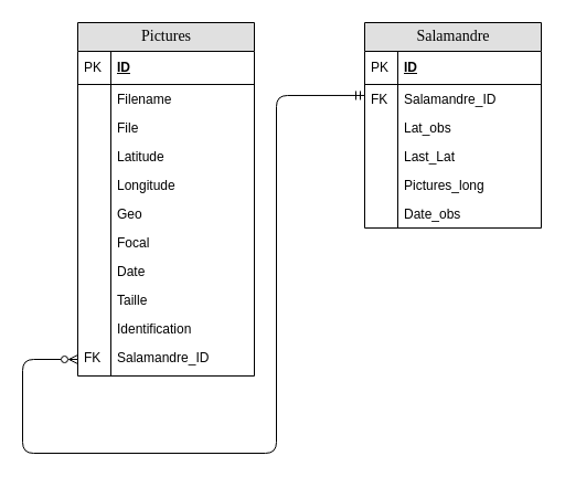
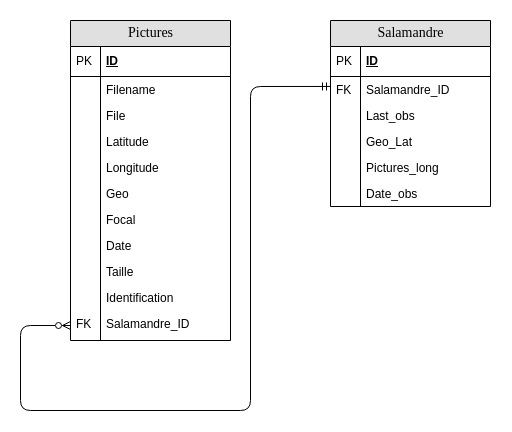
  <mxCell id="0" />
  <mxCell id="1" parent="0" />
  <mxCell id="2" value="Salamandre" style="swimlane;html=1;fontStyle=0;childLayout=stackLayout;horizontal=1;startSize=26;fillColor=#e0e0e0;horizontalStack=0;resizeParent=1;resizeLast=0;collapsible=1;marginBottom=0;swimlaneFillColor=#ffffff;align=center;rounded=0;shadow=0;comic=0;labelBackgroundColor=none;strokeWidth=1;fontFamily=Verdana;fontSize=14;swimlaneLine=1;" parent="1" vertex="1"><mxGeometry x="330" y="20" width="160" height="186" as="geometry" /></mxCell>
  <mxCell id="3" value="ID" style="shape=partialRectangle;top=0;left=0;right=0;bottom=1;html=1;align=left;verticalAlign=middle;fillColor=none;spacingLeft=34;spacingRight=4;whiteSpace=wrap;overflow=hidden;rotatable=0;points=[[0,0.5],[1,0.5]];portConstraint=eastwest;dropTarget=0;fontStyle=5;" parent="2" vertex="1"><mxGeometry y="26" width="160" height="30" as="geometry" /></mxCell>
  <mxCell id="4" value="PK" style="shape=partialRectangle;top=0;left=0;bottom=0;html=1;fillColor=none;align=left;verticalAlign=middle;spacingLeft=4;spacingRight=4;whiteSpace=wrap;overflow=hidden;rotatable=0;points=[];portConstraint=eastwest;part=1;" parent="3" vertex="1" connectable="0"><mxGeometry width="30" height="30" as="geometry" /></mxCell>
  <mxCell id="5" value="Salamandre_ID" style="shape=partialRectangle;top=0;left=0;right=0;bottom=0;html=1;align=left;verticalAlign=top;fillColor=none;spacingLeft=34;spacingRight=4;whiteSpace=wrap;overflow=hidden;rotatable=0;points=[[0,0.5],[1,0.5]];portConstraint=eastwest;dropTarget=0;" parent="2" vertex="1"><mxGeometry y="56" width="160" height="26" as="geometry" /></mxCell>
  <mxCell id="6" value="FK" style="shape=partialRectangle;top=0;left=0;bottom=0;html=1;fillColor=none;align=left;verticalAlign=top;spacingLeft=4;spacingRight=4;whiteSpace=wrap;overflow=hidden;rotatable=0;points=[];portConstraint=eastwest;part=1;" parent="5" vertex="1" connectable="0"><mxGeometry width="30" height="26" as="geometry" /></mxCell>
- <mxCell id="7" value="Lat_obs" style="shape=partialRectangle;top=0;left=0;right=0;bottom=0;html=1;align=left;verticalAlign=top;fillColor=none;spacingLeft=34;spacingRight=4;whiteSpace=wrap;overflow=hidden;rotatable=0;points=[[0,0.5],[1,0.5]];portConstraint=eastwest;dropTarget=0;" parent="2" vertex="1"><mxGeometry y="82" width="160" height="26" as="geometry" /></mxCell>
+ <mxCell id="7" value="Last_obs" style="shape=partialRectangle;top=0;left=0;right=0;bottom=0;html=1;align=left;verticalAlign=top;fillColor=none;spacingLeft=34;spacingRight=4;whiteSpace=wrap;overflow=hidden;rotatable=0;points=[[0,0.5],[1,0.5]];portConstraint=eastwest;dropTarget=0;" parent="2" vertex="1"><mxGeometry y="82" width="160" height="26" as="geometry" /></mxCell>
  <mxCell id="8" value="" style="shape=partialRectangle;top=0;left=0;bottom=0;html=1;fillColor=none;align=left;verticalAlign=top;spacingLeft=4;spacingRight=4;whiteSpace=wrap;overflow=hidden;rotatable=0;points=[];portConstraint=eastwest;part=1;" parent="7" vertex="1" connectable="0"><mxGeometry width="30" height="26" as="geometry" /></mxCell>
- <mxCell id="9" value="Last_Lat" style="shape=partialRectangle;top=0;left=0;right=0;bottom=0;html=1;align=left;verticalAlign=top;fillColor=none;spacingLeft=34;spacingRight=4;whiteSpace=wrap;overflow=hidden;rotatable=0;points=[[0,0.5],[1,0.5]];portConstraint=eastwest;dropTarget=0;" parent="2" vertex="1"><mxGeometry y="108" width="160" height="26" as="geometry" /></mxCell>
+ <mxCell id="9" value="Geo_Lat" style="shape=partialRectangle;top=0;left=0;right=0;bottom=0;html=1;align=left;verticalAlign=top;fillColor=none;spacingLeft=34;spacingRight=4;whiteSpace=wrap;overflow=hidden;rotatable=0;points=[[0,0.5],[1,0.5]];portConstraint=eastwest;dropTarget=0;" parent="2" vertex="1"><mxGeometry y="108" width="160" height="26" as="geometry" /></mxCell>
  <mxCell id="10" value="" style="shape=partialRectangle;top=0;left=0;bottom=0;html=1;fillColor=none;align=left;verticalAlign=top;spacingLeft=4;spacingRight=4;whiteSpace=wrap;overflow=hidden;rotatable=0;points=[];portConstraint=eastwest;part=1;" parent="9" vertex="1" connectable="0"><mxGeometry width="30" height="26" as="geometry" /></mxCell>
  <mxCell id="11" value="Pictures_long" style="shape=partialRectangle;top=0;left=0;right=0;bottom=0;html=1;align=left;verticalAlign=top;fillColor=none;spacingLeft=34;spacingRight=4;whiteSpace=wrap;overflow=hidden;rotatable=0;points=[[0,0.5],[1,0.5]];portConstraint=eastwest;dropTarget=0;" vertex="1" parent="2"><mxGeometry y="134" width="160" height="26" as="geometry" /></mxCell>
  <mxCell id="12" value="" style="shape=partialRectangle;top=0;left=0;bottom=0;html=1;fillColor=none;align=left;verticalAlign=top;spacingLeft=4;spacingRight=4;whiteSpace=wrap;overflow=hidden;rotatable=0;points=[];portConstraint=eastwest;part=1;" vertex="1" connectable="0" parent="11"><mxGeometry width="30" height="26" as="geometry" /></mxCell>
  <mxCell id="13" value="Date_obs" style="shape=partialRectangle;top=0;left=0;right=0;bottom=0;html=1;align=left;verticalAlign=top;fillColor=none;spacingLeft=34;spacingRight=4;whiteSpace=wrap;overflow=hidden;rotatable=0;points=[[0,0.5],[1,0.5]];portConstraint=eastwest;dropTarget=0;" vertex="1" parent="2"><mxGeometry y="160" width="160" height="26" as="geometry" /></mxCell>
  <mxCell id="14" value="" style="shape=partialRectangle;top=0;left=0;bottom=0;html=1;fillColor=none;align=left;verticalAlign=top;spacingLeft=4;spacingRight=4;whiteSpace=wrap;overflow=hidden;rotatable=0;points=[];portConstraint=eastwest;part=1;" vertex="1" connectable="0" parent="13"><mxGeometry width="30" height="26" as="geometry" /></mxCell>
  <mxCell id="15" value="" style="edgeStyle=orthogonalEdgeStyle;html=1;endArrow=ERzeroToMany;startArrow=ERmandOne;labelBackgroundColor=none;fontFamily=Verdana;fontSize=14;entryX=0;entryY=0.5;exitX=0;exitY=0.383;exitPerimeter=0;entryDx=0;entryDy=0;startFill=0;endFill=0;" parent="1" source="5" target="37" edge="1"><mxGeometry width="100" height="100" relative="1" as="geometry"><mxPoint x="340" y="100" as="sourcePoint" /><mxPoint x="230" y="61" as="targetPoint" /><Array as="points"><mxPoint x="250" y="86" /><mxPoint x="250" y="410" /><mxPoint x="20" y="410" /><mxPoint x="20" y="325" /></Array></mxGeometry></mxCell>
  <mxCell id="16" value="Pictures" style="swimlane;html=1;fontStyle=0;childLayout=stackLayout;horizontal=1;startSize=26;fillColor=#e0e0e0;horizontalStack=0;resizeParent=1;resizeLast=0;collapsible=1;marginBottom=0;swimlaneFillColor=#ffffff;align=center;rounded=0;shadow=0;comic=0;labelBackgroundColor=none;strokeWidth=1;fontFamily=Verdana;fontSize=14;swimlaneLine=1;" vertex="1" parent="1"><mxGeometry x="70" y="20" width="160" height="320" as="geometry" /></mxCell>
  <mxCell id="17" value="ID" style="shape=partialRectangle;top=0;left=0;right=0;bottom=1;html=1;align=left;verticalAlign=middle;fillColor=none;spacingLeft=34;spacingRight=4;whiteSpace=wrap;overflow=hidden;rotatable=0;points=[[0,0.5],[1,0.5]];portConstraint=eastwest;dropTarget=0;fontStyle=5;" vertex="1" parent="16"><mxGeometry y="26" width="160" height="30" as="geometry" /></mxCell>
  <mxCell id="18" value="PK" style="shape=partialRectangle;top=0;left=0;bottom=0;html=1;fillColor=none;align=left;verticalAlign=middle;spacingLeft=4;spacingRight=4;whiteSpace=wrap;overflow=hidden;rotatable=0;points=[];portConstraint=eastwest;part=1;" vertex="1" connectable="0" parent="17"><mxGeometry width="30" height="30" as="geometry" /></mxCell>
  <mxCell id="19" value="Filename" style="shape=partialRectangle;top=0;left=0;right=0;bottom=0;html=1;align=left;verticalAlign=top;fillColor=none;spacingLeft=34;spacingRight=4;whiteSpace=wrap;overflow=hidden;rotatable=0;points=[[0,0.5],[1,0.5]];portConstraint=eastwest;dropTarget=0;" vertex="1" parent="16"><mxGeometry y="56" width="160" height="26" as="geometry" /></mxCell>
  <mxCell id="20" value="" style="shape=partialRectangle;top=0;left=0;bottom=0;html=1;fillColor=none;align=left;verticalAlign=top;spacingLeft=4;spacingRight=4;whiteSpace=wrap;overflow=hidden;rotatable=0;points=[];portConstraint=eastwest;part=1;" vertex="1" connectable="0" parent="19"><mxGeometry width="30" height="26" as="geometry" /></mxCell>
  <mxCell id="21" value="File" style="shape=partialRectangle;top=0;left=0;right=0;bottom=0;html=1;align=left;verticalAlign=top;fillColor=none;spacingLeft=34;spacingRight=4;whiteSpace=wrap;overflow=hidden;rotatable=0;points=[[0,0.5],[1,0.5]];portConstraint=eastwest;dropTarget=0;" vertex="1" parent="16"><mxGeometry y="82" width="160" height="26" as="geometry" /></mxCell>
  <mxCell id="22" value="" style="shape=partialRectangle;top=0;left=0;bottom=0;html=1;fillColor=none;align=left;verticalAlign=top;spacingLeft=4;spacingRight=4;whiteSpace=wrap;overflow=hidden;rotatable=0;points=[];portConstraint=eastwest;part=1;" vertex="1" connectable="0" parent="21"><mxGeometry width="30" height="26" as="geometry" /></mxCell>
  <mxCell id="23" value="Latitude" style="shape=partialRectangle;top=0;left=0;right=0;bottom=0;html=1;align=left;verticalAlign=top;fillColor=none;spacingLeft=34;spacingRight=4;whiteSpace=wrap;overflow=hidden;rotatable=0;points=[[0,0.5],[1,0.5]];portConstraint=eastwest;dropTarget=0;" vertex="1" parent="16"><mxGeometry y="108" width="160" height="26" as="geometry" /></mxCell>
  <mxCell id="24" value="" style="shape=partialRectangle;top=0;left=0;bottom=0;html=1;fillColor=none;align=left;verticalAlign=top;spacingLeft=4;spacingRight=4;whiteSpace=wrap;overflow=hidden;rotatable=0;points=[];portConstraint=eastwest;part=1;" vertex="1" connectable="0" parent="23"><mxGeometry width="30" height="26" as="geometry" /></mxCell>
  <mxCell id="25" value="Longitude" style="shape=partialRectangle;top=0;left=0;right=0;bottom=0;html=1;align=left;verticalAlign=top;fillColor=none;spacingLeft=34;spacingRight=4;whiteSpace=wrap;overflow=hidden;rotatable=0;points=[[0,0.5],[1,0.5]];portConstraint=eastwest;dropTarget=0;" vertex="1" parent="16"><mxGeometry y="134" width="160" height="26" as="geometry" /></mxCell>
  <mxCell id="26" value="" style="shape=partialRectangle;top=0;left=0;bottom=0;html=1;fillColor=none;align=left;verticalAlign=top;spacingLeft=4;spacingRight=4;whiteSpace=wrap;overflow=hidden;rotatable=0;points=[];portConstraint=eastwest;part=1;" vertex="1" connectable="0" parent="25"><mxGeometry width="30" height="26" as="geometry" /></mxCell>
  <mxCell id="27" value="Geo" style="shape=partialRectangle;top=0;left=0;right=0;bottom=0;html=1;align=left;verticalAlign=top;fillColor=none;spacingLeft=34;spacingRight=4;whiteSpace=wrap;overflow=hidden;rotatable=0;points=[[0,0.5],[1,0.5]];portConstraint=eastwest;dropTarget=0;" vertex="1" parent="16"><mxGeometry y="160" width="160" height="26" as="geometry" /></mxCell>
  <mxCell id="28" value="" style="shape=partialRectangle;top=0;left=0;bottom=0;html=1;fillColor=none;align=left;verticalAlign=top;spacingLeft=4;spacingRight=4;whiteSpace=wrap;overflow=hidden;rotatable=0;points=[];portConstraint=eastwest;part=1;" vertex="1" connectable="0" parent="27"><mxGeometry width="30" height="26" as="geometry" /></mxCell>
  <mxCell id="29" value="Focal" style="shape=partialRectangle;top=0;left=0;right=0;bottom=0;html=1;align=left;verticalAlign=top;fillColor=none;spacingLeft=34;spacingRight=4;whiteSpace=wrap;overflow=hidden;rotatable=0;points=[[0,0.5],[1,0.5]];portConstraint=eastwest;dropTarget=0;" vertex="1" parent="16"><mxGeometry y="186" width="160" height="26" as="geometry" /></mxCell>
  <mxCell id="30" value="" style="shape=partialRectangle;top=0;left=0;bottom=0;html=1;fillColor=none;align=left;verticalAlign=top;spacingLeft=4;spacingRight=4;whiteSpace=wrap;overflow=hidden;rotatable=0;points=[];portConstraint=eastwest;part=1;" vertex="1" connectable="0" parent="29"><mxGeometry width="30" height="26" as="geometry" /></mxCell>
  <mxCell id="31" value="Date" style="shape=partialRectangle;top=0;left=0;right=0;bottom=0;html=1;align=left;verticalAlign=top;fillColor=none;spacingLeft=34;spacingRight=4;whiteSpace=wrap;overflow=hidden;rotatable=0;points=[[0,0.5],[1,0.5]];portConstraint=eastwest;dropTarget=0;" vertex="1" parent="16"><mxGeometry y="212" width="160" height="26" as="geometry" /></mxCell>
  <mxCell id="32" value="" style="shape=partialRectangle;top=0;left=0;bottom=0;html=1;fillColor=none;align=left;verticalAlign=top;spacingLeft=4;spacingRight=4;whiteSpace=wrap;overflow=hidden;rotatable=0;points=[];portConstraint=eastwest;part=1;" vertex="1" connectable="0" parent="31"><mxGeometry width="30" height="26" as="geometry" /></mxCell>
  <mxCell id="33" value="Taille" style="shape=partialRectangle;top=0;left=0;right=0;bottom=0;html=1;align=left;verticalAlign=top;fillColor=none;spacingLeft=34;spacingRight=4;whiteSpace=wrap;overflow=hidden;rotatable=0;points=[[0,0.5],[1,0.5]];portConstraint=eastwest;dropTarget=0;" vertex="1" parent="16"><mxGeometry y="238" width="160" height="26" as="geometry" /></mxCell>
  <mxCell id="34" value="" style="shape=partialRectangle;top=0;left=0;bottom=0;html=1;fillColor=none;align=left;verticalAlign=top;spacingLeft=4;spacingRight=4;whiteSpace=wrap;overflow=hidden;rotatable=0;points=[];portConstraint=eastwest;part=1;" vertex="1" connectable="0" parent="33"><mxGeometry width="30" height="26" as="geometry" /></mxCell>
  <mxCell id="35" value="Identification" style="shape=partialRectangle;top=0;left=0;right=0;bottom=0;html=1;align=left;verticalAlign=top;fillColor=none;spacingLeft=34;spacingRight=4;whiteSpace=wrap;overflow=hidden;rotatable=0;points=[[0,0.5],[1,0.5]];portConstraint=eastwest;dropTarget=0;" vertex="1" parent="16"><mxGeometry y="264" width="160" height="26" as="geometry" /></mxCell>
  <mxCell id="36" value="" style="shape=partialRectangle;top=0;left=0;bottom=0;html=1;fillColor=none;align=left;verticalAlign=top;spacingLeft=4;spacingRight=4;whiteSpace=wrap;overflow=hidden;rotatable=0;points=[];portConstraint=eastwest;part=1;" vertex="1" connectable="0" parent="35"><mxGeometry width="30" height="26" as="geometry" /></mxCell>
  <mxCell id="37" value="Salamandre_ID" style="shape=partialRectangle;top=0;left=0;right=0;bottom=0;html=1;align=left;verticalAlign=top;fillColor=none;spacingLeft=34;spacingRight=4;whiteSpace=wrap;overflow=hidden;rotatable=0;points=[[0,0.5],[1,0.5]];portConstraint=eastwest;dropTarget=0;" vertex="1" parent="16"><mxGeometry y="290" width="160" height="30" as="geometry" /></mxCell>
  <mxCell id="38" value="FK" style="shape=partialRectangle;top=0;left=0;bottom=0;html=1;fillColor=none;align=left;verticalAlign=top;spacingLeft=4;spacingRight=4;whiteSpace=wrap;overflow=hidden;rotatable=0;points=[];portConstraint=eastwest;part=1;" vertex="1" connectable="0" parent="37"><mxGeometry width="30" height="30.0" as="geometry" /></mxCell>
